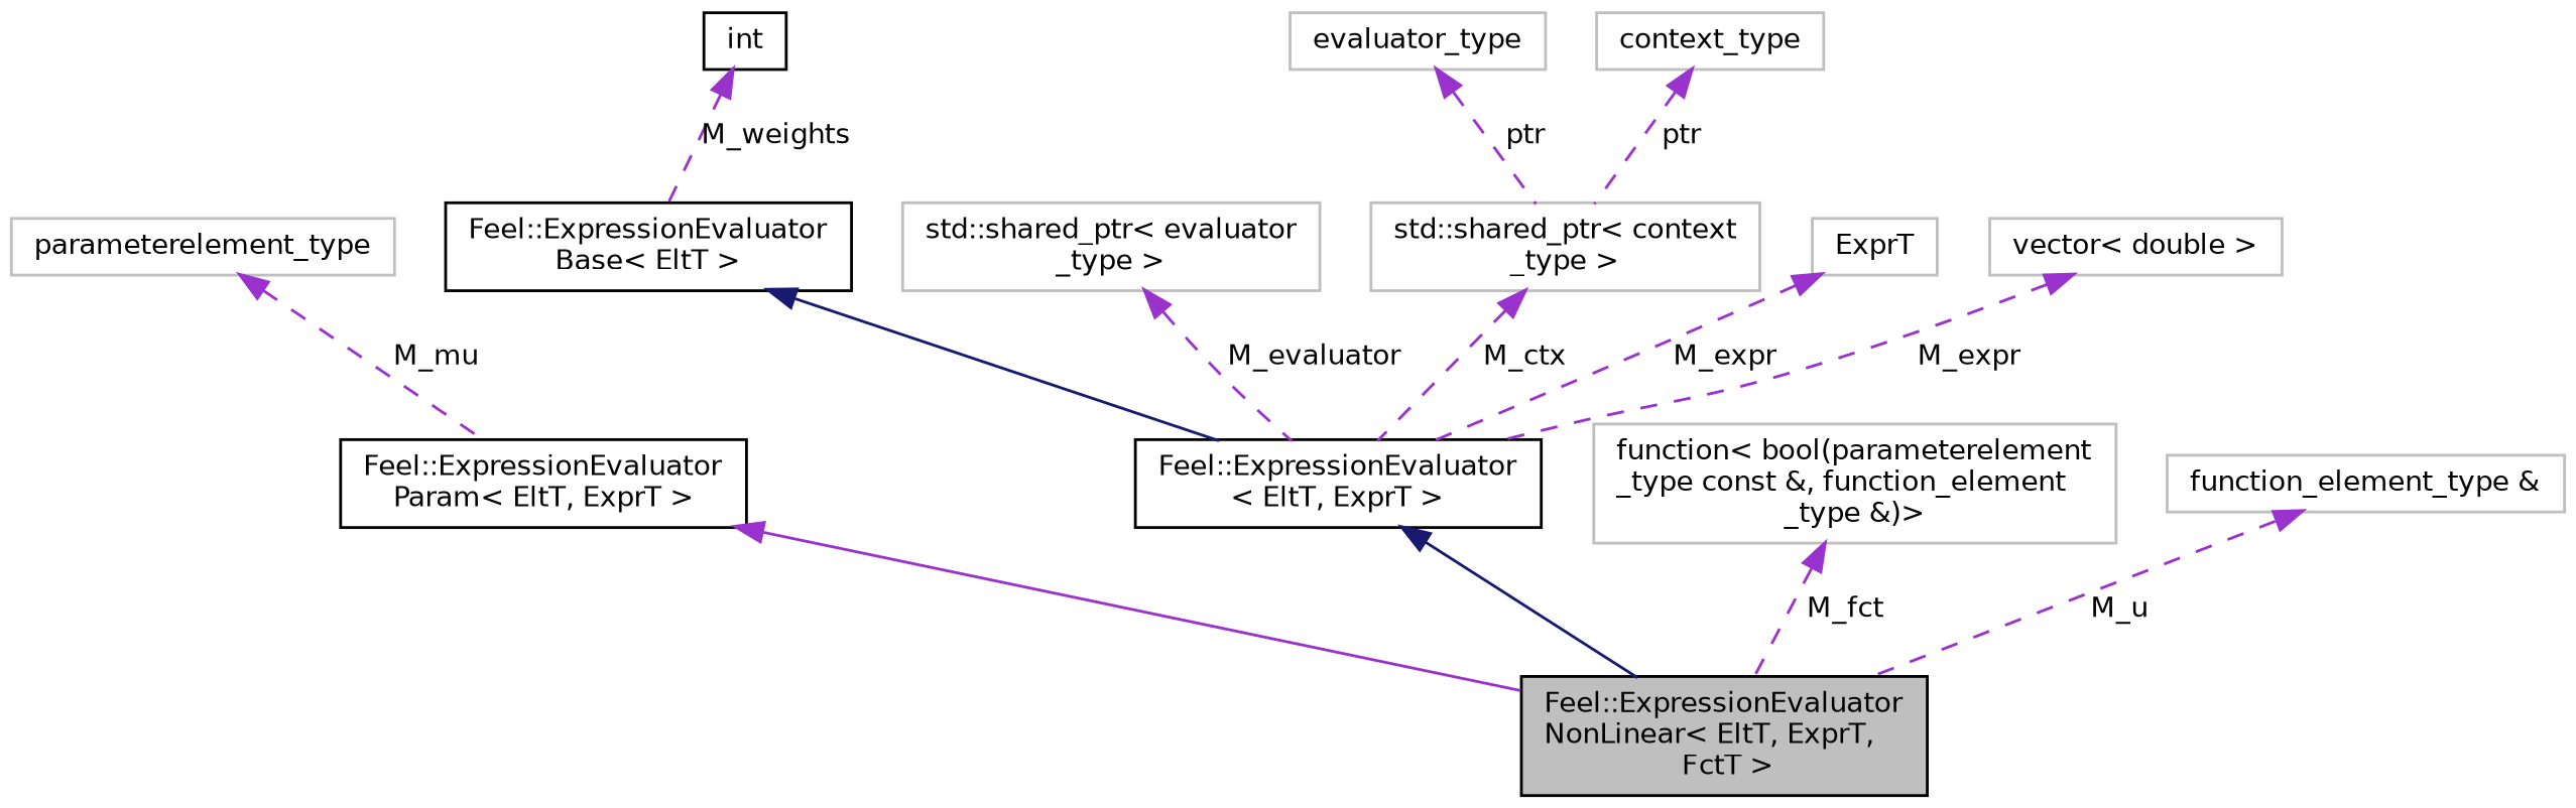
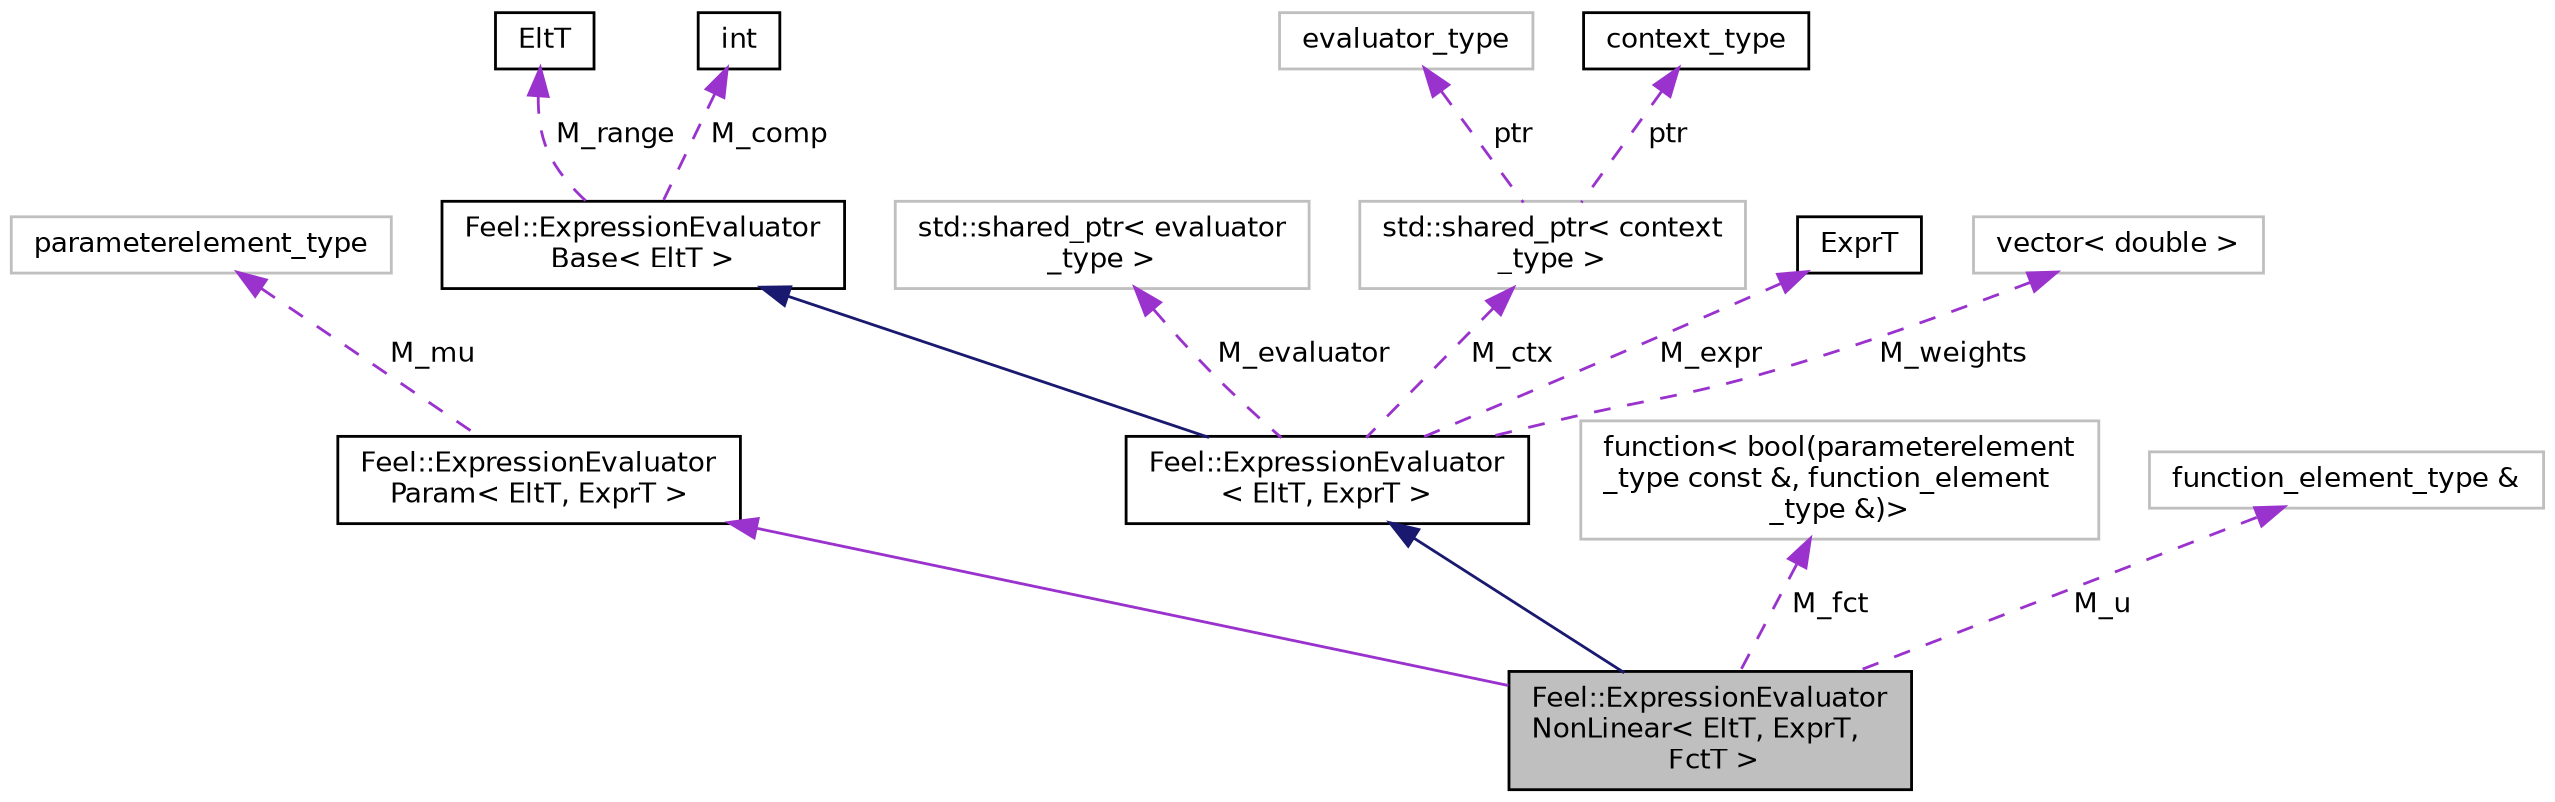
  digraph {
    rankdir=TB
    node [color=grey75 fillcolor=white fontname=Helvetica fontsize=10 shape=record style=filled]
    edge [color=darkorchid3 dir=back fontname=Helvetica fontsize=10 labelfontname=Helvetica labelfontsize=10 style=dashed]
    n1 [color=black fillcolor=grey75 fontcolor=black height=0.2 label="Feel::ExpressionEvaluator\lNonLinear\< EltT, ExprT,\l FctT \>" width=0.4]
    n2 [color=black height=0.2 label="Feel::ExpressionEvaluator\lParam\< EltT, ExprT \>" width=0.4]
    n3 [color=black height=0.2 label="Feel::ExpressionEvaluator\l\< EltT, ExprT \>" width=0.4]
    n4 [color=black height=0.2 label="Feel::ExpressionEvaluator\lBase\< EltT \>" width=0.4]
+   n5 [color=black height=0.2 label=EltT width=0.4]
    n6 [color=black height=0.2 label=int width=0.4]
    n7 [height=0.2 label="std::shared_ptr\< evaluator\l_type \>" width=0.4]
    n8 [height=0.2 label=evaluator_type width=0.4]
    n9 [height=0.2 label="std::shared_ptr\< context\l_type \>" width=0.4]
-   n10 [height=0.2 label=context_type width=0.4]
-   n11 [height=0.2 label=ExprT width=0.4]
+   n10 [color=black height=0.2 label=context_type width=0.4]
+   n11 [color=black height=0.2 label=ExprT width=0.4]
    n12 [height=0.2 label="vector\< double \>" width=0.4]
    n13 [height=0.2 label=parameterelement_type width=0.4]
    n14 [height=0.2 label="function\< bool(parameterelement\l_type const &, function_element\l_type &)\>" width=0.4]
    n15 [height=0.2 label="function_element_type &" width=0.4]
    n2 -> n1 [style=solid]
    n3 -> n1 [color=midnightblue style=solid]
    n4 -> n3 [color=midnightblue style=solid]
-   n6 -> n4 [label=" M_weights"]
+   n5 -> n4 [label=" M_range"]
+   n6 -> n4 [label=" M_comp"]
    n7 -> n3 [label=" M_evaluator"]
    n8 -> n9 [label=" ptr"]
    n9 -> n3 [label=" M_ctx"]
    n10 -> n9 [label=" ptr"]
    n11 -> n3 [label=" M_expr"]
-   n12 -> n3 [label=" M_expr"]
+   n12 -> n3 [label=" M_weights"]
    n13 -> n2 [label=" M_mu"]
    n14 -> n1 [label=" M_fct"]
    n15 -> n1 [label=" M_u"]
  }
